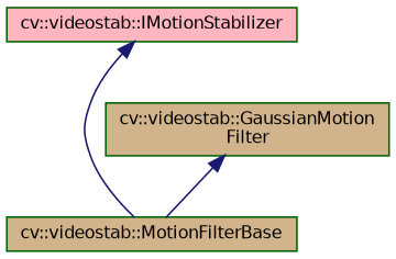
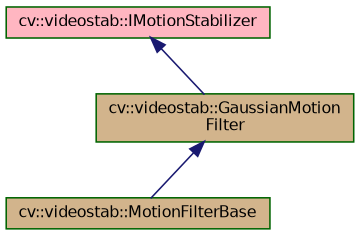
  digraph {
    fontname="DejaVu Sans"
    rankdir=TB
    node [color=darkgreen fillcolor=tan fontname="DejaVu Sans" fontsize=10 shape=record style=filled]
    edge [color=midnightblue dir=back fontname="DejaVu Sans" fontsize=10 labelfontname=Helvetica labelfontsize=10 style=solid]
    n1 [fillcolor=lightpink height=0.2 label="cv::videostab::IMotionStabilizer" width=0.4]
    n2 [height=0.2 label="cv::videostab::MotionFilterBase" width=0.4]
    n3 [height=0.2 label="cv::videostab::GaussianMotion\lFilter" width=0.4]
-   n1 -> n2
+   n1 -> n3
    n3 -> n2
  }
